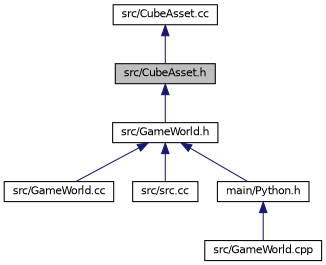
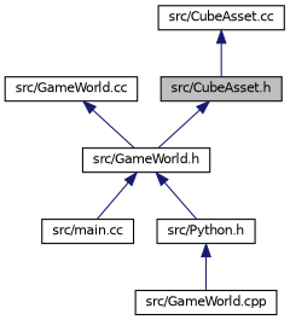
  digraph {
    node [color=black fillcolor=white fontname=Helvetica fontsize=10 shape=record style=filled]
    edge [color=midnightblue dir=back fontname=Helvetica fontsize=10 labelfontname=Helvetica labelfontsize=10 style=solid]
    n1 [fillcolor=grey75 fontcolor=black height=0.2 label="src/CubeAsset.h" width=0.4]
    n2 [height=0.2 label="src/GameWorld.h" width=0.4]
    n3 [height=0.2 label="src/CubeAsset.cc" width=0.4]
    n4 [height=0.2 label="src/GameWorld.cc" width=0.4]
-   n5 [height=0.2 label="src/src.cc" width=0.4]
-   n6 [height=0.2 label="main/Python.h" width=0.4]
+   n5 [height=0.2 label="src/main.cc" width=0.4]
+   n6 [height=0.2 label="src/Python.h" width=0.4]
    n7 [height=0.2 label="src/GameWorld.cpp" width=0.4]
    n1 -> n2
-   n2 -> n4
+   n4 -> n2
    n2 -> n5
    n2 -> n6
    n3 -> n1
    n6 -> n7
  }
